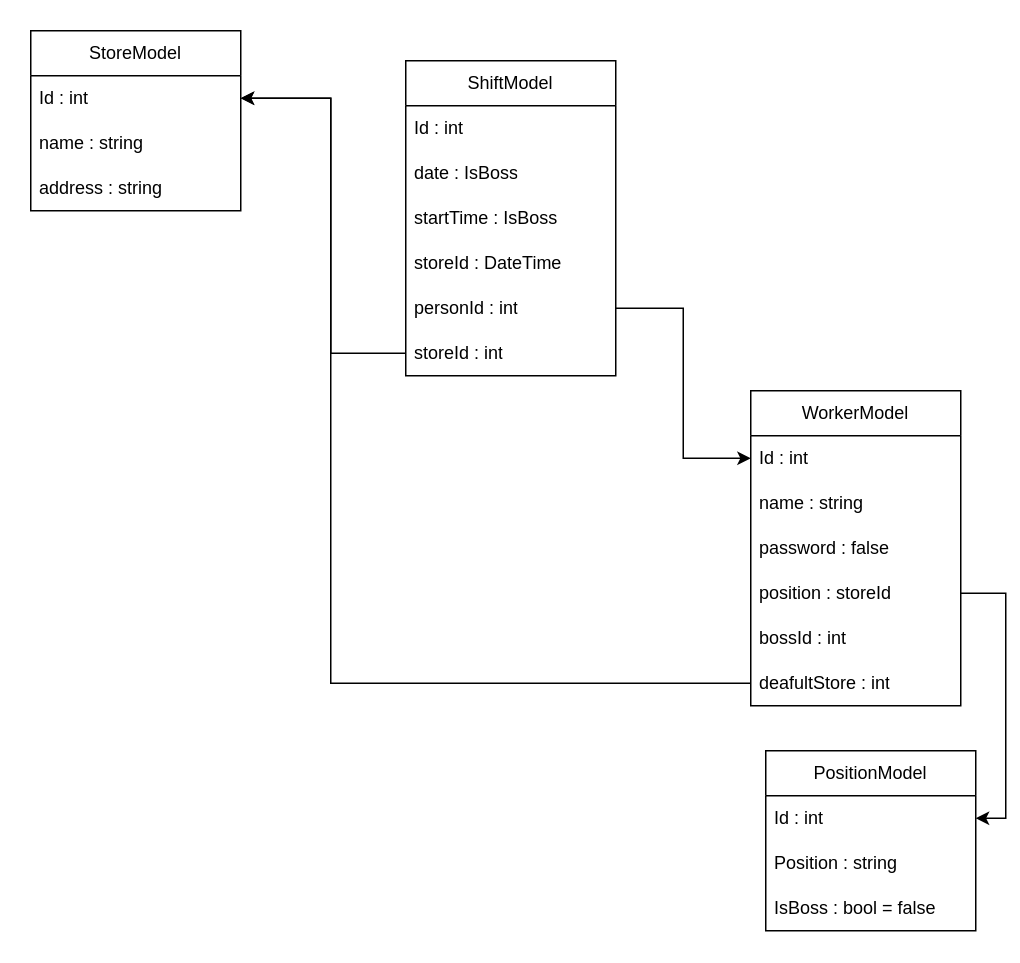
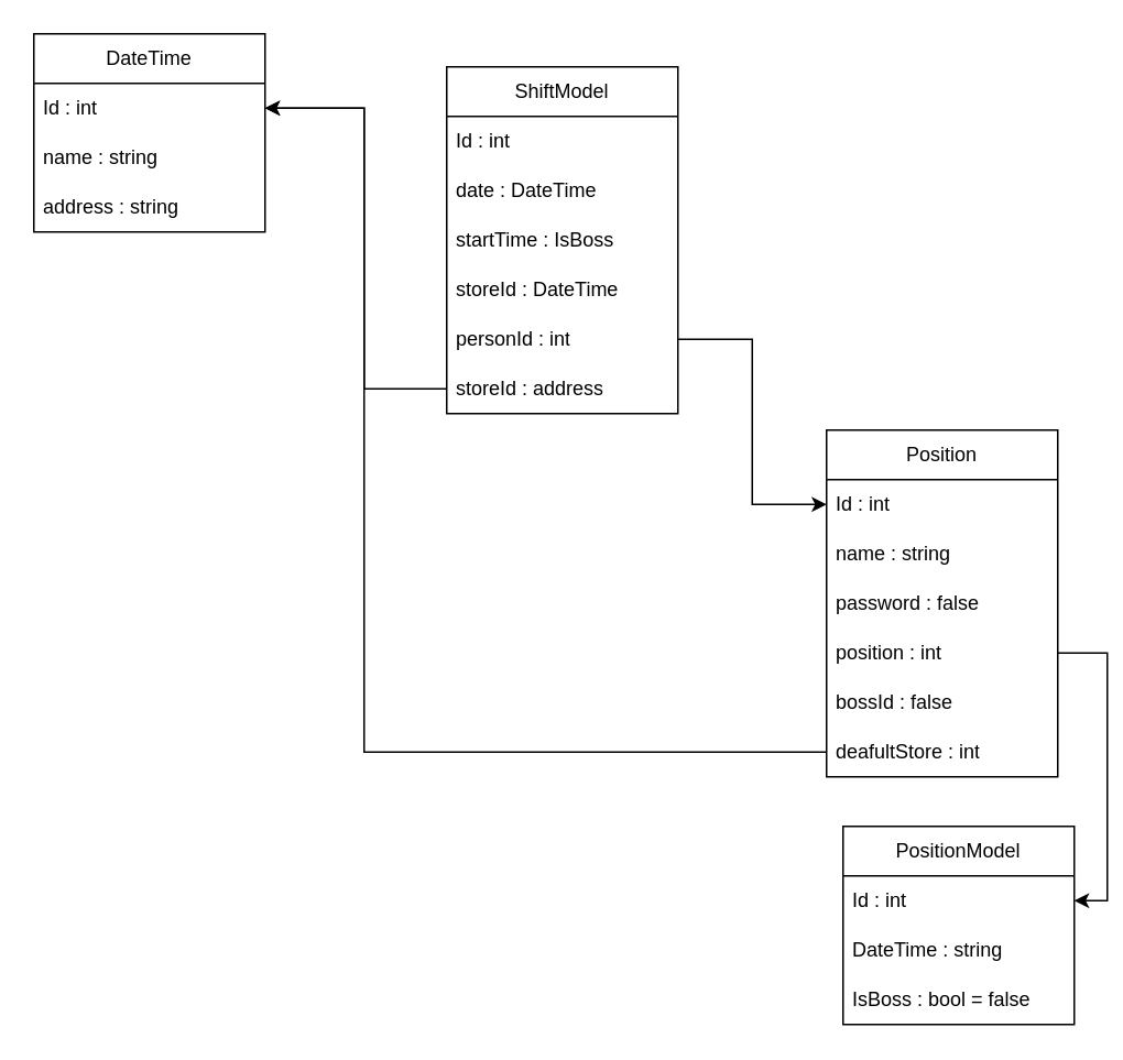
  <mxCell id="0" />
  <mxCell id="1" parent="0" />
  <mxCell id="2" value="PositionModel" style="swimlane;fontStyle=0;childLayout=stackLayout;horizontal=1;startSize=30;horizontalStack=0;resizeParent=1;resizeParentMax=0;resizeLast=0;collapsible=1;marginBottom=0;whiteSpace=wrap;html=1;" vertex="1" parent="1"><mxGeometry x="510" y="500" width="140" height="120" as="geometry" /></mxCell>
  <mxCell id="3" value="Id : int" style="text;strokeColor=none;fillColor=none;align=left;verticalAlign=middle;spacingLeft=4;spacingRight=4;overflow=hidden;points=[[0,0.5],[1,0.5]];portConstraint=eastwest;rotatable=0;whiteSpace=wrap;html=1;" vertex="1" parent="2"><mxGeometry y="30" width="140" height="30" as="geometry" /></mxCell>
- <mxCell id="4" value="Position : string" style="text;strokeColor=none;fillColor=none;align=left;verticalAlign=middle;spacingLeft=4;spacingRight=4;overflow=hidden;points=[[0,0.5],[1,0.5]];portConstraint=eastwest;rotatable=0;whiteSpace=wrap;html=1;" vertex="1" parent="2"><mxGeometry y="60" width="140" height="30" as="geometry" /></mxCell>
+ <mxCell id="4" value="DateTime : string" style="text;strokeColor=none;fillColor=none;align=left;verticalAlign=middle;spacingLeft=4;spacingRight=4;overflow=hidden;points=[[0,0.5],[1,0.5]];portConstraint=eastwest;rotatable=0;whiteSpace=wrap;html=1;" vertex="1" parent="2"><mxGeometry y="60" width="140" height="30" as="geometry" /></mxCell>
  <mxCell id="5" value="IsBoss : bool = false" style="text;strokeColor=none;fillColor=none;align=left;verticalAlign=middle;spacingLeft=4;spacingRight=4;overflow=hidden;points=[[0,0.5],[1,0.5]];portConstraint=eastwest;rotatable=0;whiteSpace=wrap;html=1;" vertex="1" parent="2"><mxGeometry y="90" width="140" height="30" as="geometry" /></mxCell>
  <mxCell id="6" value="ShiftModel" style="swimlane;fontStyle=0;childLayout=stackLayout;horizontal=1;startSize=30;horizontalStack=0;resizeParent=1;resizeParentMax=0;resizeLast=0;collapsible=1;marginBottom=0;whiteSpace=wrap;html=1;" vertex="1" parent="1"><mxGeometry x="270" y="40" width="140" height="210" as="geometry" /></mxCell>
  <mxCell id="7" value="Id : int" style="text;strokeColor=none;fillColor=none;align=left;verticalAlign=middle;spacingLeft=4;spacingRight=4;overflow=hidden;points=[[0,0.5],[1,0.5]];portConstraint=eastwest;rotatable=0;whiteSpace=wrap;html=1;" vertex="1" parent="6"><mxGeometry y="30" width="140" height="30" as="geometry" /></mxCell>
- <mxCell id="8" value="date : IsBoss" style="text;strokeColor=none;fillColor=none;align=left;verticalAlign=middle;spacingLeft=4;spacingRight=4;overflow=hidden;points=[[0,0.5],[1,0.5]];portConstraint=eastwest;rotatable=0;whiteSpace=wrap;html=1;" vertex="1" parent="6"><mxGeometry y="60" width="140" height="30" as="geometry" /></mxCell>
+ <mxCell id="8" value="date : DateTime" style="text;strokeColor=none;fillColor=none;align=left;verticalAlign=middle;spacingLeft=4;spacingRight=4;overflow=hidden;points=[[0,0.5],[1,0.5]];portConstraint=eastwest;rotatable=0;whiteSpace=wrap;html=1;" vertex="1" parent="6"><mxGeometry y="60" width="140" height="30" as="geometry" /></mxCell>
  <mxCell id="9" value="startTime : IsBoss" style="text;strokeColor=none;fillColor=none;align=left;verticalAlign=middle;spacingLeft=4;spacingRight=4;overflow=hidden;points=[[0,0.5],[1,0.5]];portConstraint=eastwest;rotatable=0;whiteSpace=wrap;html=1;" vertex="1" parent="6"><mxGeometry y="90" width="140" height="30" as="geometry" /></mxCell>
  <mxCell id="10" value="storeId : DateTime" style="text;strokeColor=none;fillColor=none;align=left;verticalAlign=middle;spacingLeft=4;spacingRight=4;overflow=hidden;points=[[0,0.5],[1,0.5]];portConstraint=eastwest;rotatable=0;whiteSpace=wrap;html=1;" vertex="1" parent="6"><mxGeometry y="120" width="140" height="30" as="geometry" /></mxCell>
  <mxCell id="11" value="personId : int" style="text;strokeColor=none;fillColor=none;align=left;verticalAlign=middle;spacingLeft=4;spacingRight=4;overflow=hidden;points=[[0,0.5],[1,0.5]];portConstraint=eastwest;rotatable=0;whiteSpace=wrap;html=1;" vertex="1" parent="6"><mxGeometry y="150" width="140" height="30" as="geometry" /></mxCell>
- <mxCell id="12" value="storeId : int" style="text;strokeColor=none;fillColor=none;align=left;verticalAlign=middle;spacingLeft=4;spacingRight=4;overflow=hidden;points=[[0,0.5],[1,0.5]];portConstraint=eastwest;rotatable=0;whiteSpace=wrap;html=1;" vertex="1" parent="6"><mxGeometry y="180" width="140" height="30" as="geometry" /></mxCell>
- <mxCell id="13" value="StoreModel" style="swimlane;fontStyle=0;childLayout=stackLayout;horizontal=1;startSize=30;horizontalStack=0;resizeParent=1;resizeParentMax=0;resizeLast=0;collapsible=1;marginBottom=0;whiteSpace=wrap;html=1;" vertex="1" parent="1"><mxGeometry x="20" y="20" width="140" height="120" as="geometry" /></mxCell>
+ <mxCell id="12" value="storeId : address" style="text;strokeColor=none;fillColor=none;align=left;verticalAlign=middle;spacingLeft=4;spacingRight=4;overflow=hidden;points=[[0,0.5],[1,0.5]];portConstraint=eastwest;rotatable=0;whiteSpace=wrap;html=1;" vertex="1" parent="6"><mxGeometry y="180" width="140" height="30" as="geometry" /></mxCell>
+ <mxCell id="13" value="DateTime" style="swimlane;fontStyle=0;childLayout=stackLayout;horizontal=1;startSize=30;horizontalStack=0;resizeParent=1;resizeParentMax=0;resizeLast=0;collapsible=1;marginBottom=0;whiteSpace=wrap;html=1;" vertex="1" parent="1"><mxGeometry x="20" y="20" width="140" height="120" as="geometry" /></mxCell>
  <mxCell id="14" value="Id : int" style="text;strokeColor=none;fillColor=none;align=left;verticalAlign=middle;spacingLeft=4;spacingRight=4;overflow=hidden;points=[[0,0.5],[1,0.5]];portConstraint=eastwest;rotatable=0;whiteSpace=wrap;html=1;" vertex="1" parent="13"><mxGeometry y="30" width="140" height="30" as="geometry" /></mxCell>
  <mxCell id="15" value="name : string" style="text;strokeColor=none;fillColor=none;align=left;verticalAlign=middle;spacingLeft=4;spacingRight=4;overflow=hidden;points=[[0,0.5],[1,0.5]];portConstraint=eastwest;rotatable=0;whiteSpace=wrap;html=1;" vertex="1" parent="13"><mxGeometry y="60" width="140" height="30" as="geometry" /></mxCell>
  <mxCell id="16" value="address : string" style="text;strokeColor=none;fillColor=none;align=left;verticalAlign=middle;spacingLeft=4;spacingRight=4;overflow=hidden;points=[[0,0.5],[1,0.5]];portConstraint=eastwest;rotatable=0;whiteSpace=wrap;html=1;" vertex="1" parent="13"><mxGeometry y="90" width="140" height="30" as="geometry" /></mxCell>
- <mxCell id="17" value="WorkerModel" style="swimlane;fontStyle=0;childLayout=stackLayout;horizontal=1;startSize=30;horizontalStack=0;resizeParent=1;resizeParentMax=0;resizeLast=0;collapsible=1;marginBottom=0;whiteSpace=wrap;html=1;" vertex="1" parent="1"><mxGeometry x="500" y="260" width="140" height="210" as="geometry" /></mxCell>
+ <mxCell id="17" value="Position" style="swimlane;fontStyle=0;childLayout=stackLayout;horizontal=1;startSize=30;horizontalStack=0;resizeParent=1;resizeParentMax=0;resizeLast=0;collapsible=1;marginBottom=0;whiteSpace=wrap;html=1;" vertex="1" parent="1"><mxGeometry x="500" y="260" width="140" height="210" as="geometry" /></mxCell>
  <mxCell id="18" value="Id : int" style="text;strokeColor=none;fillColor=none;align=left;verticalAlign=middle;spacingLeft=4;spacingRight=4;overflow=hidden;points=[[0,0.5],[1,0.5]];portConstraint=eastwest;rotatable=0;whiteSpace=wrap;html=1;" vertex="1" parent="17"><mxGeometry y="30" width="140" height="30" as="geometry" /></mxCell>
  <mxCell id="19" value="name : string" style="text;strokeColor=none;fillColor=none;align=left;verticalAlign=middle;spacingLeft=4;spacingRight=4;overflow=hidden;points=[[0,0.5],[1,0.5]];portConstraint=eastwest;rotatable=0;whiteSpace=wrap;html=1;" vertex="1" parent="17"><mxGeometry y="60" width="140" height="30" as="geometry" /></mxCell>
  <mxCell id="20" value="password : false" style="text;strokeColor=none;fillColor=none;align=left;verticalAlign=middle;spacingLeft=4;spacingRight=4;overflow=hidden;points=[[0,0.5],[1,0.5]];portConstraint=eastwest;rotatable=0;whiteSpace=wrap;html=1;" vertex="1" parent="17"><mxGeometry y="90" width="140" height="30" as="geometry" /></mxCell>
- <mxCell id="21" value="position : storeId" style="text;strokeColor=none;fillColor=none;align=left;verticalAlign=middle;spacingLeft=4;spacingRight=4;overflow=hidden;points=[[0,0.5],[1,0.5]];portConstraint=eastwest;rotatable=0;whiteSpace=wrap;html=1;" vertex="1" parent="17"><mxGeometry y="120" width="140" height="30" as="geometry" /></mxCell>
- <mxCell id="22" value="bossId : int" style="text;strokeColor=none;fillColor=none;align=left;verticalAlign=middle;spacingLeft=4;spacingRight=4;overflow=hidden;points=[[0,0.5],[1,0.5]];portConstraint=eastwest;rotatable=0;whiteSpace=wrap;html=1;" vertex="1" parent="17"><mxGeometry y="150" width="140" height="30" as="geometry" /></mxCell>
+ <mxCell id="21" value="position : int" style="text;strokeColor=none;fillColor=none;align=left;verticalAlign=middle;spacingLeft=4;spacingRight=4;overflow=hidden;points=[[0,0.5],[1,0.5]];portConstraint=eastwest;rotatable=0;whiteSpace=wrap;html=1;" vertex="1" parent="17"><mxGeometry y="120" width="140" height="30" as="geometry" /></mxCell>
+ <mxCell id="22" value="bossId : false" style="text;strokeColor=none;fillColor=none;align=left;verticalAlign=middle;spacingLeft=4;spacingRight=4;overflow=hidden;points=[[0,0.5],[1,0.5]];portConstraint=eastwest;rotatable=0;whiteSpace=wrap;html=1;" vertex="1" parent="17"><mxGeometry y="150" width="140" height="30" as="geometry" /></mxCell>
  <mxCell id="23" value="deafultStore : int" style="text;strokeColor=none;fillColor=none;align=left;verticalAlign=middle;spacingLeft=4;spacingRight=4;overflow=hidden;points=[[0,0.5],[1,0.5]];portConstraint=eastwest;rotatable=0;whiteSpace=wrap;html=1;" vertex="1" parent="17"><mxGeometry y="180" width="140" height="30" as="geometry" /></mxCell>
  <mxCell id="24" style="edgeStyle=orthogonalEdgeStyle;rounded=0;orthogonalLoop=1;jettySize=auto;html=1;entryX=1;entryY=0.5;entryDx=0;entryDy=0;" edge="1" parent="1" source="12" target="14"><mxGeometry relative="1" as="geometry"><Array as="points"><mxPoint x="220" y="235" /><mxPoint x="220" y="65" /></Array></mxGeometry></mxCell>
  <mxCell id="25" style="edgeStyle=orthogonalEdgeStyle;rounded=0;orthogonalLoop=1;jettySize=auto;html=1;entryX=0;entryY=0.5;entryDx=0;entryDy=0;" edge="1" parent="1" source="11" target="18"><mxGeometry relative="1" as="geometry" /></mxCell>
  <mxCell id="26" style="edgeStyle=orthogonalEdgeStyle;rounded=0;orthogonalLoop=1;jettySize=auto;html=1;entryX=1;entryY=0.5;entryDx=0;entryDy=0;" edge="1" parent="1" source="23" target="14"><mxGeometry relative="1" as="geometry"><Array as="points"><mxPoint x="220" y="455" /><mxPoint x="220" y="65" /></Array></mxGeometry></mxCell>
  <mxCell id="27" style="edgeStyle=orthogonalEdgeStyle;rounded=0;orthogonalLoop=1;jettySize=auto;html=1;entryX=1;entryY=0.5;entryDx=0;entryDy=0;" edge="1" parent="1" source="21" target="3"><mxGeometry relative="1" as="geometry" /></mxCell>
